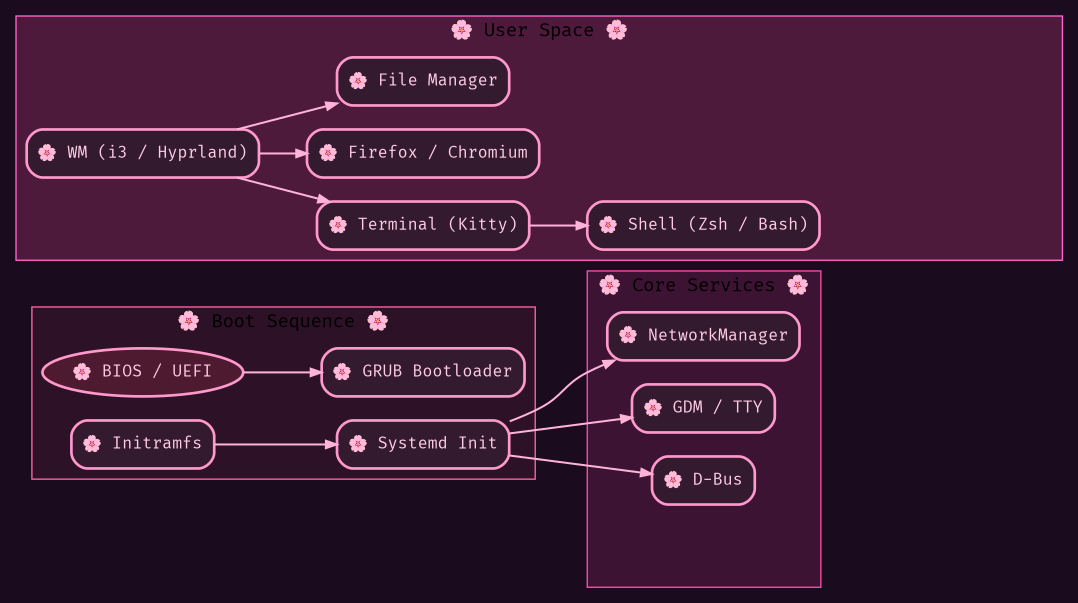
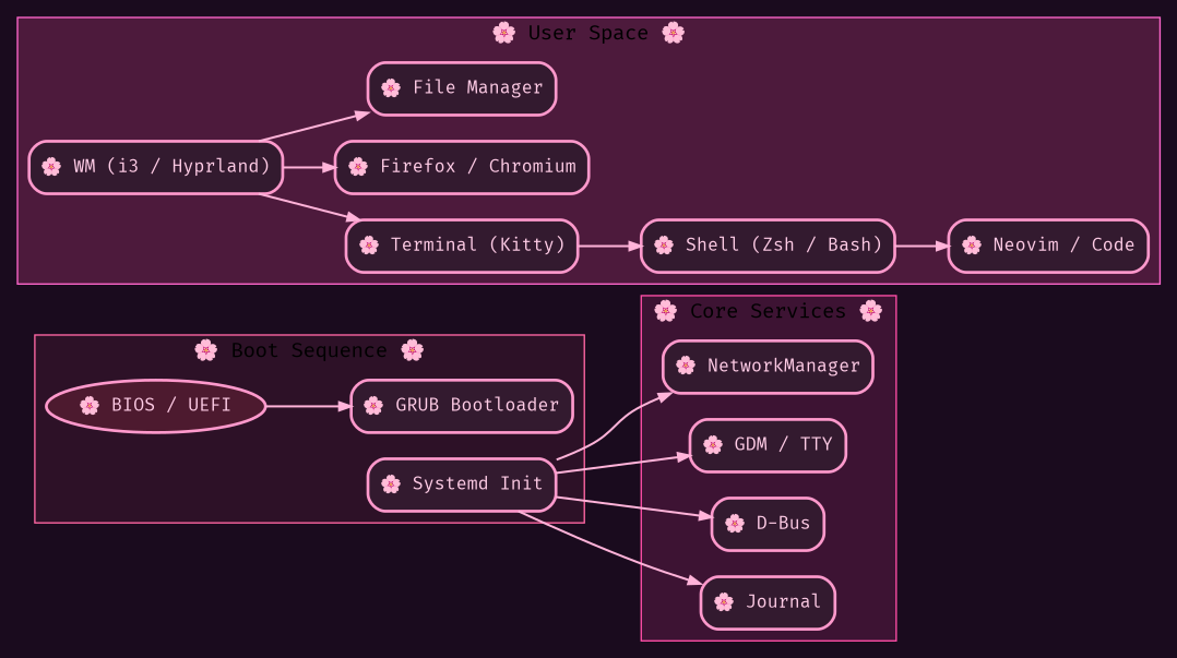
  digraph {
    bgcolor="#1a0b1e"
    fontname="Fira Code"
    rankdir=LR
    node [color="#ff99cc" fillcolor="#331a2f" fontcolor="#ffcce6" fontname="Fira Code" fontsize=12 penwidth=2 shape=rect style="filled,rounded"]
    edge [arrowsize=0.8 color="#ffb3d9" penwidth=1.5]
    n1 [fillcolor="#4d1a2f" label="🌸 BIOS / UEFI" shape=ellipse]
    n2 [label="🌸 GRUB Bootloader"]
-   n3 [label="🌸 Initramfs"]
    n4 [label="🌸 Systemd Init"]
    n5 [label="🌸 NetworkManager"]
    n6 [label="🌸 GDM / TTY"]
    n7 [label="🌸 D-Bus"]
+   n8 [label="🌸 Journal"]
    n9 [label="🌸 WM (i3 / Hyprland)"]
    n10 [label="🌸 Terminal (Kitty)"]
    n11 [label="🌸 Shell (Zsh / Bash)"]
+   n12 [label="🌸 Neovim / Code"]
    n13 [label="🌸 Firefox / Chromium"]
    n14 [label="🌸 File Manager"]
    subgraph cluster_1 {
      color="#ff66a3"
      fillcolor="#2d1127"
      label="🌸 Boot Sequence 🌸"
      style=filled
      n1
      n2
-     n3
      n4
    }
    subgraph cluster_2 {
      color="#ff4da6"
      fillcolor="#3d1333"
      label="🌸 Core Services 🌸"
      style=filled
      n5
      n6
      n7
+     n8
    }
    subgraph cluster_3 {
      color="#ff66cc"
      fillcolor="#4d1a3c"
      label="🌸 User Space 🌸"
      style=filled
      n9
      n10
      n11
+     n12
      n13
      n14
    }
    n1 -> n2
-   n3 -> n4
    n4 -> n5
    n4 -> n6
    n4 -> n7
+   n4 -> n8
    n9 -> n10
    n9 -> n13
    n9 -> n14
    n10 -> n11
+   n11 -> n12
  }
